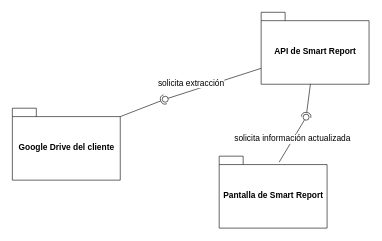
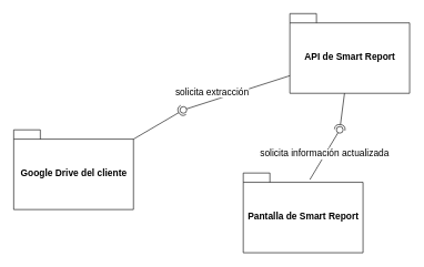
  <mxCell id="0" />
  <mxCell id="1" parent="0" />
- <mxCell id="2" value="&lt;font style=&quot;font-size: 14px;&quot;&gt;Google Drive del cliente&lt;/font&gt;" style="shape=folder;fontStyle=1;spacingTop=10;tabWidth=40;tabHeight=14;tabPosition=left;html=1;" vertex="1" parent="1"><mxGeometry x="20" y="180" width="180" height="120" as="geometry" /></mxCell>
+ <mxCell id="2" value="&lt;font style=&quot;font-size: 14px;&quot;&gt;Google Drive del cliente&lt;/font&gt;" style="shape=folder;fontStyle=1;spacingTop=10;tabWidth=40;tabHeight=14;tabPosition=left;html=1;" vertex="1" parent="1"><mxGeometry x="20" y="195" width="180" height="120" as="geometry" /></mxCell>
  <mxCell id="3" value="&lt;font style=&quot;font-size: 14px;&quot;&gt;API de Smart Report&lt;/font&gt;" style="shape=folder;fontStyle=1;spacingTop=10;tabWidth=40;tabHeight=14;tabPosition=left;html=1;" vertex="1" parent="1"><mxGeometry x="435" y="20" width="180" height="120" as="geometry" /></mxCell>
  <mxCell id="4" value="solicita extracción" style="rounded=0;orthogonalLoop=1;jettySize=auto;html=1;endArrow=none;endFill=0;sketch=0;sourcePerimeterSpacing=0;targetPerimeterSpacing=0;fontSize=14;exitX=0;exitY=0;exitDx=0;exitDy=93.5;exitPerimeter=0;" edge="1" target="6" parent="1" source="3"><mxGeometry x="0.458" y="-13" relative="1" as="geometry"><mxPoint x="240" y="155" as="sourcePoint" /><mxPoint as="offset" /></mxGeometry></mxCell>
  <mxCell id="5" value="" style="rounded=0;orthogonalLoop=1;jettySize=auto;html=1;endArrow=halfCircle;endFill=0;entryX=0.5;entryY=0.5;endSize=6;strokeWidth=1;sketch=0;fontSize=14;exitX=0;exitY=0;exitDx=180;exitDy=14;exitPerimeter=0;" edge="1" target="6" parent="1" source="2"><mxGeometry relative="1" as="geometry"><mxPoint x="280" y="155" as="sourcePoint" /></mxGeometry></mxCell>
  <mxCell id="6" value="" style="ellipse;whiteSpace=wrap;html=1;align=center;aspect=fixed;resizable=0;points=[];outlineConnect=0;sketch=0;fontSize=14;" vertex="1" parent="1"><mxGeometry x="270" y="160" width="10" height="10" as="geometry" /></mxCell>
  <mxCell id="7" value="&lt;font style=&quot;font-size: 14px;&quot;&gt;Pantalla de Smart Report&lt;/font&gt;" style="shape=folder;fontStyle=1;spacingTop=10;tabWidth=40;tabHeight=14;tabPosition=left;html=1;" vertex="1" parent="1"><mxGeometry x="365" y="260" width="180" height="120" as="geometry" /></mxCell>
  <mxCell id="8" value="" style="rounded=0;orthogonalLoop=1;jettySize=auto;html=1;endArrow=none;endFill=0;sketch=0;sourcePerimeterSpacing=0;targetPerimeterSpacing=0;fontSize=14;exitX=0.556;exitY=0.083;exitDx=0;exitDy=0;exitPerimeter=0;" edge="1" target="11" parent="1" source="7"><mxGeometry relative="1" as="geometry"><mxPoint x="490" y="195" as="sourcePoint" /></mxGeometry></mxCell>
  <mxCell id="9" value="solicita información actualizada" style="edgeLabel;html=1;align=center;verticalAlign=middle;resizable=0;points=[];fontSize=14;" vertex="1" connectable="0" parent="8"><mxGeometry x="0.024" y="-2" relative="1" as="geometry"><mxPoint x="-2" y="-4" as="offset" /></mxGeometry></mxCell>
  <mxCell id="10" value="" style="rounded=0;orthogonalLoop=1;jettySize=auto;html=1;endArrow=halfCircle;endFill=0;entryX=0.5;entryY=0.5;endSize=6;strokeWidth=1;sketch=0;fontSize=14;" edge="1" target="11" parent="1" source="3"><mxGeometry relative="1" as="geometry"><mxPoint x="530" y="195" as="sourcePoint" /></mxGeometry></mxCell>
  <mxCell id="11" value="" style="ellipse;whiteSpace=wrap;html=1;align=center;aspect=fixed;resizable=0;points=[];outlineConnect=0;sketch=0;fontSize=14;" vertex="1" parent="1"><mxGeometry x="505" y="190" width="10" height="10" as="geometry" /></mxCell>
